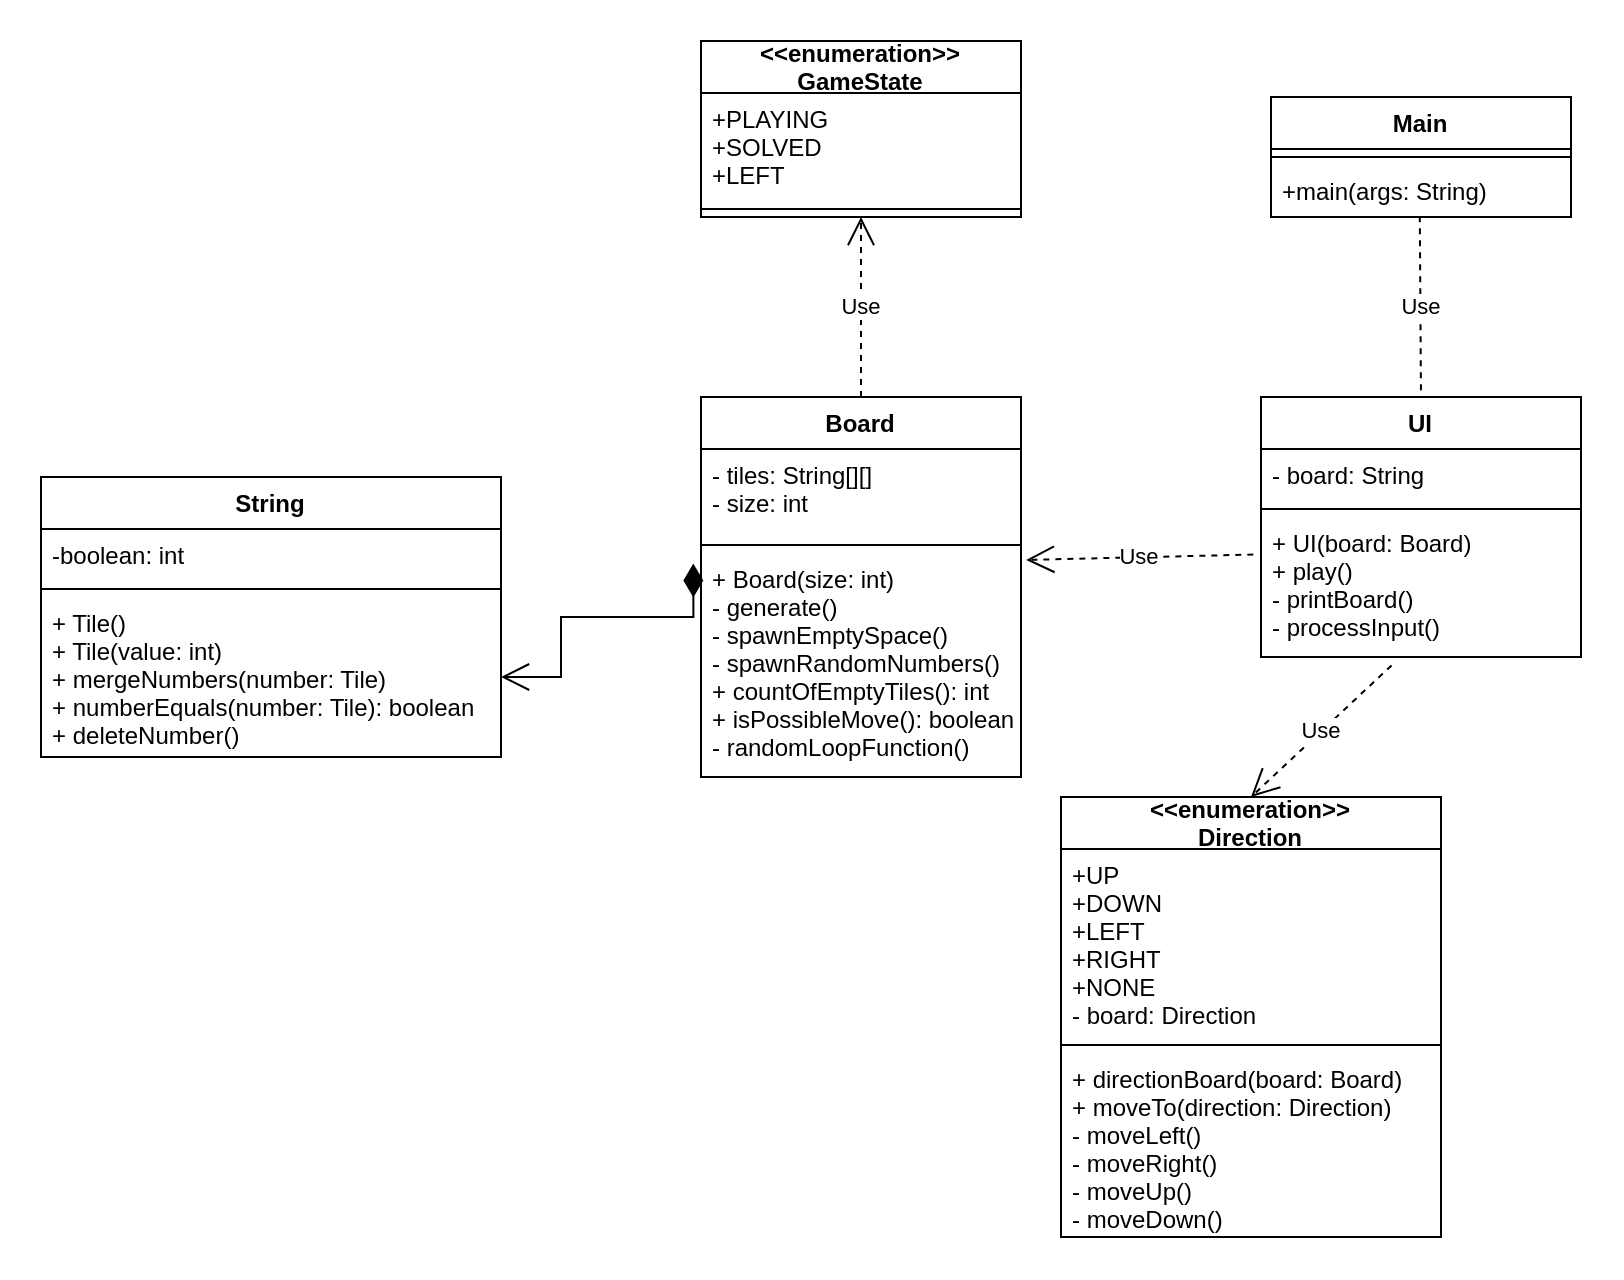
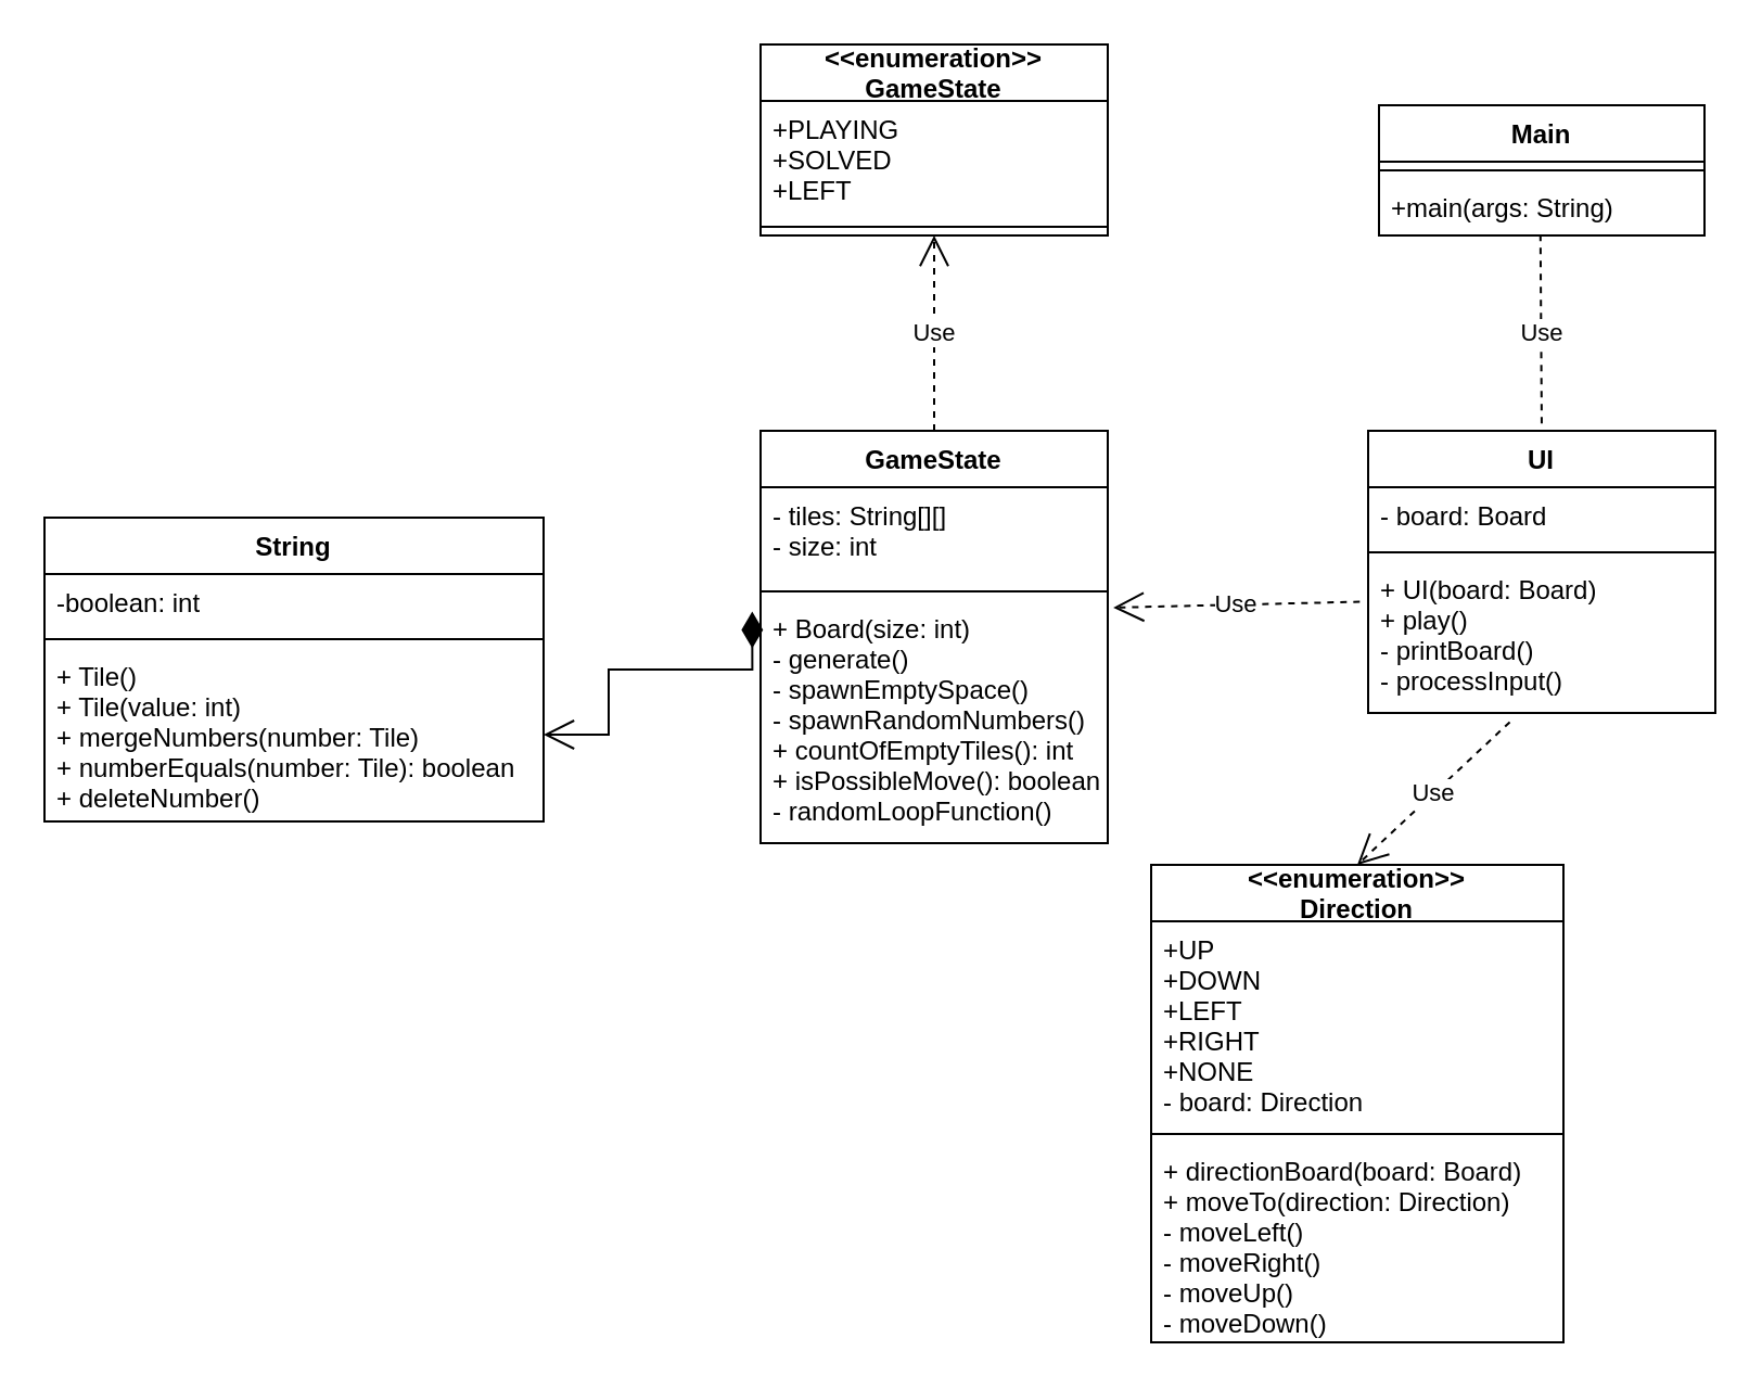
  <mxCell id="0" />
  <mxCell id="1" parent="0" />
  <mxCell id="2" value="String" style="swimlane;fontStyle=1;align=center;verticalAlign=top;childLayout=stackLayout;horizontal=1;startSize=26;horizontalStack=0;resizeParent=1;resizeParentMax=0;resizeLast=0;collapsible=1;marginBottom=0;" vertex="1" parent="1"><mxGeometry x="20" y="238" width="230" height="140" as="geometry" /></mxCell>
  <mxCell id="3" value="-boolean: int" style="text;strokeColor=none;fillColor=none;align=left;verticalAlign=top;spacingLeft=4;spacingRight=4;overflow=hidden;rotatable=0;points=[[0,0.5],[1,0.5]];portConstraint=eastwest;" vertex="1" parent="2"><mxGeometry y="26" width="230" height="26" as="geometry" /></mxCell>
  <mxCell id="4" value="" style="line;strokeWidth=1;fillColor=none;align=left;verticalAlign=middle;spacingTop=-1;spacingLeft=3;spacingRight=3;rotatable=0;labelPosition=right;points=[];portConstraint=eastwest;" vertex="1" parent="2"><mxGeometry y="52" width="230" height="8" as="geometry" /></mxCell>
  <mxCell id="5" value="+ Tile()&#10;+ Tile(value: int)&#10;+ mergeNumbers(number: Tile)&#10;+ numberEquals(number: Tile): boolean&#10;+ deleteNumber()&#10;" style="text;strokeColor=none;fillColor=none;align=left;verticalAlign=top;spacingLeft=4;spacingRight=4;overflow=hidden;rotatable=0;points=[[0,0.5],[1,0.5]];portConstraint=eastwest;" vertex="1" parent="2"><mxGeometry y="60" width="230" height="80" as="geometry" /></mxCell>
- <mxCell id="6" value="Board" style="swimlane;fontStyle=1;align=center;verticalAlign=top;childLayout=stackLayout;horizontal=1;startSize=26;horizontalStack=0;resizeParent=1;resizeParentMax=0;resizeLast=0;collapsible=1;marginBottom=0;" vertex="1" parent="1"><mxGeometry x="350" y="198" width="160" height="190" as="geometry" /></mxCell>
+ <mxCell id="6" value="GameState" style="swimlane;fontStyle=1;align=center;verticalAlign=top;childLayout=stackLayout;horizontal=1;startSize=26;horizontalStack=0;resizeParent=1;resizeParentMax=0;resizeLast=0;collapsible=1;marginBottom=0;" vertex="1" parent="1"><mxGeometry x="350" y="198" width="160" height="190" as="geometry" /></mxCell>
  <mxCell id="7" value="- tiles: String[][]&#10;- size: int&#10;" style="text;strokeColor=none;fillColor=none;align=left;verticalAlign=top;spacingLeft=4;spacingRight=4;overflow=hidden;rotatable=0;points=[[0,0.5],[1,0.5]];portConstraint=eastwest;" vertex="1" parent="6"><mxGeometry y="26" width="160" height="44" as="geometry" /></mxCell>
  <mxCell id="8" value="" style="line;strokeWidth=1;fillColor=none;align=left;verticalAlign=middle;spacingTop=-1;spacingLeft=3;spacingRight=3;rotatable=0;labelPosition=right;points=[];portConstraint=eastwest;" vertex="1" parent="6"><mxGeometry y="70" width="160" height="8" as="geometry" /></mxCell>
  <mxCell id="9" value="+ Board(size: int)&#10;- generate()&#10;- spawnEmptySpace()&#10;- spawnRandomNumbers()&#10;+ countOfEmptyTiles(): int&#10;+ isPossibleMove(): boolean&#10;- randomLoopFunction()" style="text;strokeColor=none;fillColor=none;align=left;verticalAlign=top;spacingLeft=4;spacingRight=4;overflow=hidden;rotatable=0;points=[[0,0.5],[1,0.5]];portConstraint=eastwest;" vertex="1" parent="6"><mxGeometry y="78" width="160" height="112" as="geometry" /></mxCell>
  <mxCell id="10" value="UI" style="swimlane;fontStyle=1;align=center;verticalAlign=top;childLayout=stackLayout;horizontal=1;startSize=26;horizontalStack=0;resizeParent=1;resizeParentMax=0;resizeLast=0;collapsible=1;marginBottom=0;" vertex="1" parent="1"><mxGeometry x="630" y="198" width="160" height="130" as="geometry" /></mxCell>
- <mxCell id="11" value="- board: String" style="text;strokeColor=none;fillColor=none;align=left;verticalAlign=top;spacingLeft=4;spacingRight=4;overflow=hidden;rotatable=0;points=[[0,0.5],[1,0.5]];portConstraint=eastwest;" vertex="1" parent="10"><mxGeometry y="26" width="160" height="26" as="geometry" /></mxCell>
+ <mxCell id="11" value="- board: Board" style="text;strokeColor=none;fillColor=none;align=left;verticalAlign=top;spacingLeft=4;spacingRight=4;overflow=hidden;rotatable=0;points=[[0,0.5],[1,0.5]];portConstraint=eastwest;" vertex="1" parent="10"><mxGeometry y="26" width="160" height="26" as="geometry" /></mxCell>
  <mxCell id="12" value="" style="line;strokeWidth=1;fillColor=none;align=left;verticalAlign=middle;spacingTop=-1;spacingLeft=3;spacingRight=3;rotatable=0;labelPosition=right;points=[];portConstraint=eastwest;" vertex="1" parent="10"><mxGeometry y="52" width="160" height="8" as="geometry" /></mxCell>
  <mxCell id="13" value="+ UI(board: Board)&#10;+ play()&#10;- printBoard()&#10;- processInput()" style="text;strokeColor=none;fillColor=none;align=left;verticalAlign=top;spacingLeft=4;spacingRight=4;overflow=hidden;rotatable=0;points=[[0,0.5],[1,0.5]];portConstraint=eastwest;" vertex="1" parent="10"><mxGeometry y="60" width="160" height="70" as="geometry" /></mxCell>
  <mxCell id="14" value="&lt;&lt;enumeration&gt;&gt;&#10;GameState" style="swimlane;fontStyle=1;align=center;verticalAlign=middle;childLayout=stackLayout;horizontal=1;startSize=26;horizontalStack=0;resizeParent=1;resizeParentMax=0;resizeLast=0;collapsible=1;marginBottom=0;" vertex="1" parent="1"><mxGeometry x="350" y="20" width="160" height="88" as="geometry" /></mxCell>
  <mxCell id="15" value="+PLAYING&#10;+SOLVED&#10;+LEFT" style="text;strokeColor=none;fillColor=none;align=left;verticalAlign=top;spacingLeft=4;spacingRight=4;overflow=hidden;rotatable=0;points=[[0,0.5],[1,0.5]];portConstraint=eastwest;horizontal=1;fontStyle=0;spacingTop=0;" vertex="1" parent="14"><mxGeometry y="26" width="160" height="54" as="geometry" /></mxCell>
  <mxCell id="16" value="" style="line;strokeWidth=1;fillColor=none;align=left;verticalAlign=middle;spacingTop=-1;spacingLeft=3;spacingRight=3;rotatable=0;labelPosition=right;points=[];portConstraint=eastwest;" vertex="1" parent="14"><mxGeometry y="80" width="160" height="8" as="geometry" /></mxCell>
  <mxCell id="17" value="Main&#10;" style="swimlane;fontStyle=1;align=center;verticalAlign=top;childLayout=stackLayout;horizontal=1;startSize=26;horizontalStack=0;resizeParent=1;resizeParentMax=0;resizeLast=0;collapsible=1;marginBottom=0;" vertex="1" parent="1"><mxGeometry x="635" y="48" width="150" height="60" as="geometry" /></mxCell>
  <mxCell id="18" value="" style="line;strokeWidth=1;fillColor=none;align=left;verticalAlign=middle;spacingTop=-1;spacingLeft=3;spacingRight=3;rotatable=0;labelPosition=right;points=[];portConstraint=eastwest;" vertex="1" parent="17"><mxGeometry y="26" width="150" height="8" as="geometry" /></mxCell>
  <mxCell id="19" value="+main(args: String)" style="text;strokeColor=none;fillColor=none;align=left;verticalAlign=top;spacingLeft=4;spacingRight=4;overflow=hidden;rotatable=0;points=[[0,0.5],[1,0.5]];portConstraint=eastwest;" vertex="1" parent="17"><mxGeometry y="34" width="150" height="26" as="geometry" /></mxCell>
  <mxCell id="20" value="&lt;&lt;enumeration&gt;&gt;&#10;Direction" style="swimlane;fontStyle=1;align=center;verticalAlign=middle;childLayout=stackLayout;horizontal=1;startSize=26;horizontalStack=0;resizeParent=1;resizeParentMax=0;resizeLast=0;collapsible=1;marginBottom=0;" vertex="1" parent="1"><mxGeometry x="530" y="398" width="190" height="220" as="geometry" /></mxCell>
  <mxCell id="21" value="+UP&#10;+DOWN&#10;+LEFT&#10;+RIGHT&#10;+NONE&#10;- board: Direction" style="text;strokeColor=none;fillColor=none;align=left;verticalAlign=top;spacingLeft=4;spacingRight=4;overflow=hidden;rotatable=0;points=[[0,0.5],[1,0.5]];portConstraint=eastwest;" vertex="1" parent="20"><mxGeometry y="26" width="190" height="94" as="geometry" /></mxCell>
  <mxCell id="22" value="" style="line;strokeWidth=1;fillColor=none;align=left;verticalAlign=middle;spacingTop=-1;spacingLeft=3;spacingRight=3;rotatable=0;labelPosition=right;points=[];portConstraint=eastwest;" vertex="1" parent="20"><mxGeometry y="120" width="190" height="8" as="geometry" /></mxCell>
  <mxCell id="23" value="+ directionBoard(board: Board)&#10;+ moveTo(direction: Direction)&#10;- moveLeft()&#10;- moveRight()&#10;- moveUp()&#10;- moveDown()" style="text;strokeColor=none;fillColor=none;align=left;verticalAlign=top;spacingLeft=4;spacingRight=4;overflow=hidden;rotatable=0;points=[[0,0.5],[1,0.5]];portConstraint=eastwest;" vertex="1" parent="20"><mxGeometry y="128" width="190" height="92" as="geometry" /></mxCell>
  <mxCell id="24" value="Use" style="endArrow=none;endSize=12;dashed=1;html=1;rounded=0;exitX=0.496;exitY=0.986;exitDx=0;exitDy=0;exitPerimeter=0;entryX=0.5;entryY=0;entryDx=0;entryDy=0;" edge="1" parent="1" source="19" target="10"><mxGeometry width="160" relative="1" as="geometry"><mxPoint x="600" y="318" as="sourcePoint" /><mxPoint x="760" y="318" as="targetPoint" /></mxGeometry></mxCell>
  <mxCell id="25" value="Use" style="endArrow=open;endSize=12;dashed=1;html=1;rounded=0;exitX=0.5;exitY=0;exitDx=0;exitDy=0;entryX=0.5;entryY=1;entryDx=0;entryDy=0;" edge="1" parent="1" source="6" target="14"><mxGeometry width="160" relative="1" as="geometry"><mxPoint x="600" y="318" as="sourcePoint" /><mxPoint x="760" y="318" as="targetPoint" /></mxGeometry></mxCell>
  <mxCell id="26" value="Use" style="endArrow=open;endSize=12;dashed=1;html=1;rounded=0;exitX=0.408;exitY=1.06;exitDx=0;exitDy=0;exitPerimeter=0;entryX=0.5;entryY=0;entryDx=0;entryDy=0;" edge="1" parent="1" source="13" target="20"><mxGeometry width="160" relative="1" as="geometry"><mxPoint x="540" y="318" as="sourcePoint" /><mxPoint x="700" y="318" as="targetPoint" /></mxGeometry></mxCell>
  <mxCell id="27" value="" style="group" vertex="1" connectable="0" parent="1"><mxGeometry x="270" y="278" width="60" height="26" as="geometry" /></mxCell>
  <mxCell id="28" value="1" style="endArrow=open;html=1;endSize=12;startArrow=diamondThin;startSize=14;startFill=1;edgeStyle=orthogonalEdgeStyle;align=left;verticalAlign=bottom;rounded=0;exitX=-0.024;exitY=0.047;exitDx=0;exitDy=0;exitPerimeter=0;strokeWidth=1;fontSize=1;entryX=1;entryY=0.5;entryDx=0;entryDy=0;" edge="1" parent="1" source="9" target="5"><mxGeometry x="0.582" y="184" relative="1" as="geometry"><mxPoint x="570" y="538" as="sourcePoint" /><mxPoint x="232" y="504" as="targetPoint" /><Array as="points"><mxPoint x="346" y="308" /><mxPoint x="280" y="308" /><mxPoint x="280" y="338" /></Array><mxPoint as="offset" /></mxGeometry></mxCell>
  <mxCell id="29" value="Use" style="endArrow=open;endSize=12;dashed=1;html=1;rounded=0;entryX=1.016;entryY=0.031;entryDx=0;entryDy=0;exitX=-0.024;exitY=0.268;exitDx=0;exitDy=0;exitPerimeter=0;entryPerimeter=0;" edge="1" parent="1" source="13" target="9"><mxGeometry width="160" relative="1" as="geometry"><mxPoint x="720" y="128" as="sourcePoint" /><mxPoint x="720" y="208" as="targetPoint" /></mxGeometry></mxCell>
